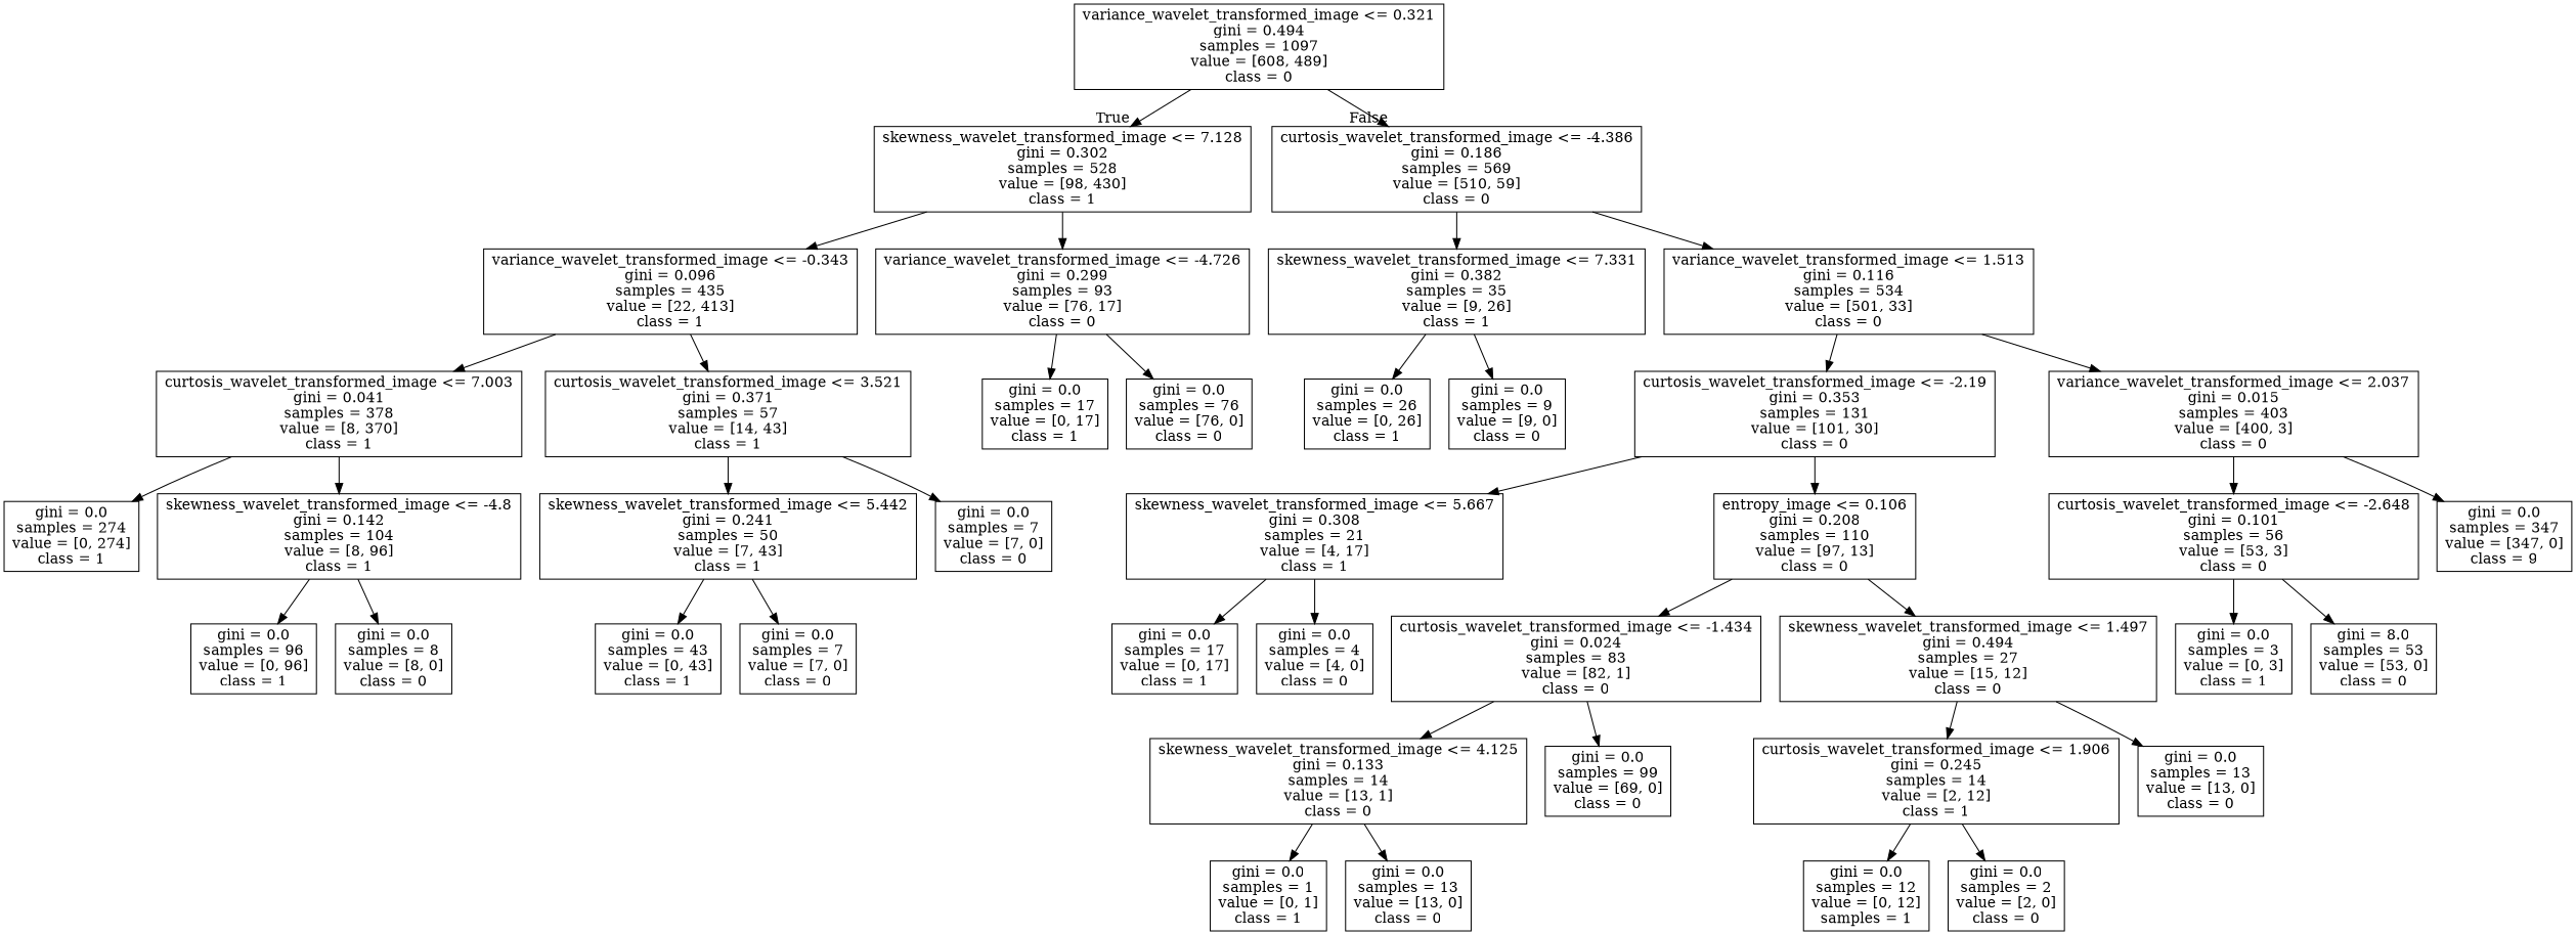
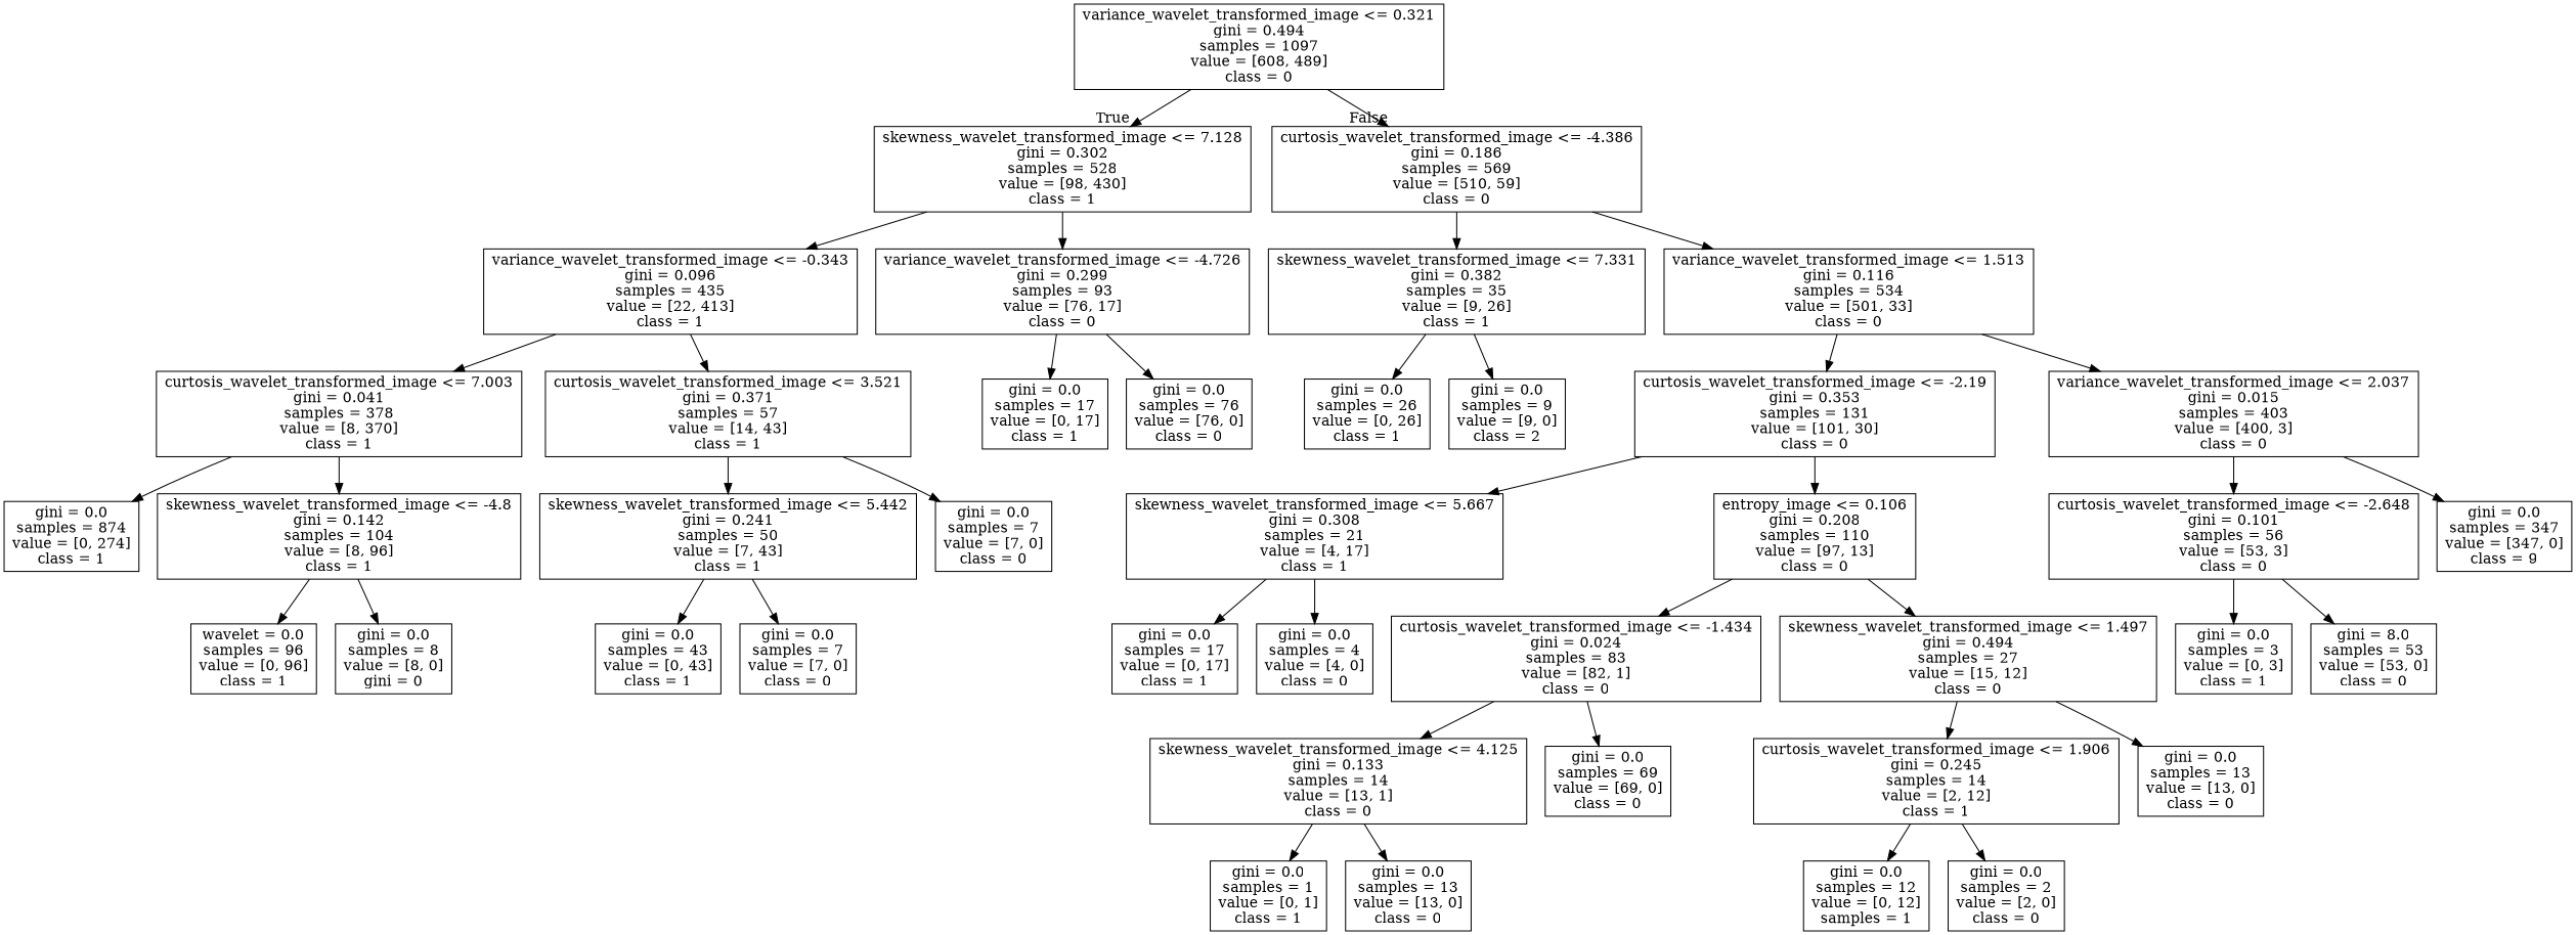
  digraph {
    node [shape=box]
    n1 [label="variance_wavelet_transformed_image <= 0.321\ngini = 0.494\nsamples = 1097\nvalue = [608, 489]\nclass = 0"]
    n2 [label="skewness_wavelet_transformed_image <= 7.128\ngini = 0.302\nsamples = 528\nvalue = [98, 430]\nclass = 1"]
    n3 [label="curtosis_wavelet_transformed_image <= -4.386\ngini = 0.186\nsamples = 569\nvalue = [510, 59]\nclass = 0"]
    n4 [label="variance_wavelet_transformed_image <= -0.343\ngini = 0.096\nsamples = 435\nvalue = [22, 413]\nclass = 1"]
    n5 [label="variance_wavelet_transformed_image <= -4.726\ngini = 0.299\nsamples = 93\nvalue = [76, 17]\nclass = 0"]
    n6 [label="skewness_wavelet_transformed_image <= 7.331\ngini = 0.382\nsamples = 35\nvalue = [9, 26]\nclass = 1"]
    n7 [label="variance_wavelet_transformed_image <= 1.513\ngini = 0.116\nsamples = 534\nvalue = [501, 33]\nclass = 0"]
    n8 [label="curtosis_wavelet_transformed_image <= 7.003\ngini = 0.041\nsamples = 378\nvalue = [8, 370]\nclass = 1"]
    n9 [label="curtosis_wavelet_transformed_image <= 3.521\ngini = 0.371\nsamples = 57\nvalue = [14, 43]\nclass = 1"]
    n10 [label="gini = 0.0\nsamples = 17\nvalue = [0, 17]\nclass = 1"]
    n11 [label="gini = 0.0\nsamples = 76\nvalue = [76, 0]\nclass = 0"]
-   n12 [label="gini = 0.0\nsamples = 274\nvalue = [0, 274]\nclass = 1"]
+   n12 [label="gini = 0.0\nsamples = 874\nvalue = [0, 274]\nclass = 1"]
    n13 [label="skewness_wavelet_transformed_image <= -4.8\ngini = 0.142\nsamples = 104\nvalue = [8, 96]\nclass = 1"]
    n14 [label="skewness_wavelet_transformed_image <= 5.442\ngini = 0.241\nsamples = 50\nvalue = [7, 43]\nclass = 1"]
    n15 [label="gini = 0.0\nsamples = 7\nvalue = [7, 0]\nclass = 0"]
-   n16 [label="gini = 0.0\nsamples = 96\nvalue = [0, 96]\nclass = 1"]
-   n17 [label="gini = 0.0\nsamples = 8\nvalue = [8, 0]\nclass = 0"]
+   n16 [label="wavelet = 0.0\nsamples = 96\nvalue = [0, 96]\nclass = 1"]
+   n17 [label="gini = 0.0\nsamples = 8\nvalue = [8, 0]\ngini = 0"]
    n18 [label="gini = 0.0\nsamples = 43\nvalue = [0, 43]\nclass = 1"]
    n19 [label="gini = 0.0\nsamples = 7\nvalue = [7, 0]\nclass = 0"]
    n20 [label="gini = 0.0\nsamples = 26\nvalue = [0, 26]\nclass = 1"]
-   n21 [label="gini = 0.0\nsamples = 9\nvalue = [9, 0]\nclass = 0"]
+   n21 [label="gini = 0.0\nsamples = 9\nvalue = [9, 0]\nclass = 2"]
    n22 [label="curtosis_wavelet_transformed_image <= -2.19\ngini = 0.353\nsamples = 131\nvalue = [101, 30]\nclass = 0"]
    n23 [label="variance_wavelet_transformed_image <= 2.037\ngini = 0.015\nsamples = 403\nvalue = [400, 3]\nclass = 0"]
    n24 [label="skewness_wavelet_transformed_image <= 5.667\ngini = 0.308\nsamples = 21\nvalue = [4, 17]\nclass = 1"]
    n25 [label="entropy_image <= 0.106\ngini = 0.208\nsamples = 110\nvalue = [97, 13]\nclass = 0"]
    n26 [label="curtosis_wavelet_transformed_image <= -2.648\ngini = 0.101\nsamples = 56\nvalue = [53, 3]\nclass = 0"]
    n27 [label="gini = 0.0\nsamples = 347\nvalue = [347, 0]\nclass = 9"]
    n28 [label="gini = 0.0\nsamples = 17\nvalue = [0, 17]\nclass = 1"]
    n29 [label="gini = 0.0\nsamples = 4\nvalue = [4, 0]\nclass = 0"]
    n30 [label="curtosis_wavelet_transformed_image <= -1.434\ngini = 0.024\nsamples = 83\nvalue = [82, 1]\nclass = 0"]
    n31 [label="skewness_wavelet_transformed_image <= 1.497\ngini = 0.494\nsamples = 27\nvalue = [15, 12]\nclass = 0"]
    n32 [label="skewness_wavelet_transformed_image <= 4.125\ngini = 0.133\nsamples = 14\nvalue = [13, 1]\nclass = 0"]
-   n33 [label="gini = 0.0\nsamples = 99\nvalue = [69, 0]\nclass = 0"]
+   n33 [label="gini = 0.0\nsamples = 69\nvalue = [69, 0]\nclass = 0"]
    n34 [label="curtosis_wavelet_transformed_image <= 1.906\ngini = 0.245\nsamples = 14\nvalue = [2, 12]\nclass = 1"]
    n35 [label="gini = 0.0\nsamples = 13\nvalue = [13, 0]\nclass = 0"]
    n36 [label="gini = 0.0\nsamples = 1\nvalue = [0, 1]\nclass = 1"]
    n37 [label="gini = 0.0\nsamples = 13\nvalue = [13, 0]\nclass = 0"]
    n38 [label="gini = 0.0\nsamples = 12\nvalue = [0, 12]\nsamples = 1"]
    n39 [label="gini = 0.0\nsamples = 2\nvalue = [2, 0]\nclass = 0"]
    n40 [label="gini = 0.0\nsamples = 3\nvalue = [0, 3]\nclass = 1"]
    n41 [label="gini = 8.0\nsamples = 53\nvalue = [53, 0]\nclass = 0"]
    n1 -> n2 [headlabel=True labelangle=45 labeldistance=2.5]
    n1 -> n3 [headlabel=False labelangle=-45 labeldistance=2.5]
    n2 -> n4
    n2 -> n5
    n3 -> n6
    n3 -> n7
    n4 -> n8
    n4 -> n9
    n5 -> n10
    n5 -> n11
    n6 -> n20
    n6 -> n21
    n7 -> n22
    n7 -> n23
    n8 -> n12
    n8 -> n13
    n9 -> n14
    n9 -> n15
    n13 -> n16
    n13 -> n17
    n14 -> n18
    n14 -> n19
    n22 -> n24
    n22 -> n25
    n23 -> n26
    n23 -> n27
    n24 -> n28
    n24 -> n29
    n25 -> n30
    n25 -> n31
    n26 -> n40
    n26 -> n41
    n30 -> n32
    n30 -> n33
    n31 -> n34
    n31 -> n35
    n32 -> n36
    n32 -> n37
    n34 -> n38
    n34 -> n39
  }
